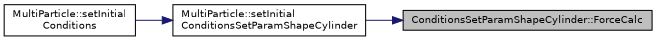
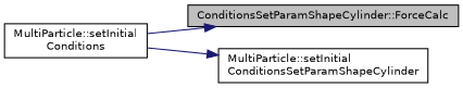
  digraph {
    rankdir=RL
    node [color=black fillcolor=white fontname=Helvetica fontsize=10 shape=record style=filled]
    edge [color=midnightblue dir=back fontname=Helvetica fontsize=10 labelfontname=Helvetica labelfontsize=10 style=solid]
    n1 [fillcolor=grey75 fontcolor=black height=0.2 label="ConditionsSetParamShapeCylinder::ForceCalc" width=0.4]
    n2 [height=0.2 label="MultiParticle::setInitial\lConditionsSetParamShapeCylinder" width=0.4]
    n3 [height=0.2 label="MultiParticle::setInitial\lConditions" width=0.4]
-   n1 -> n2
+   n1 -> n3
    n2 -> n3
  }
